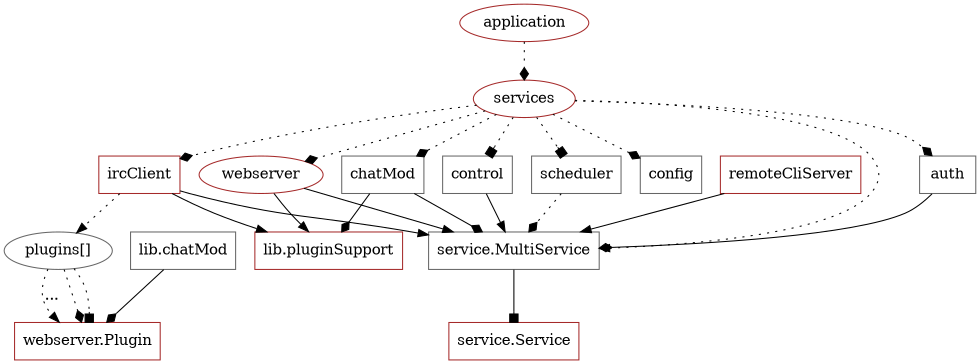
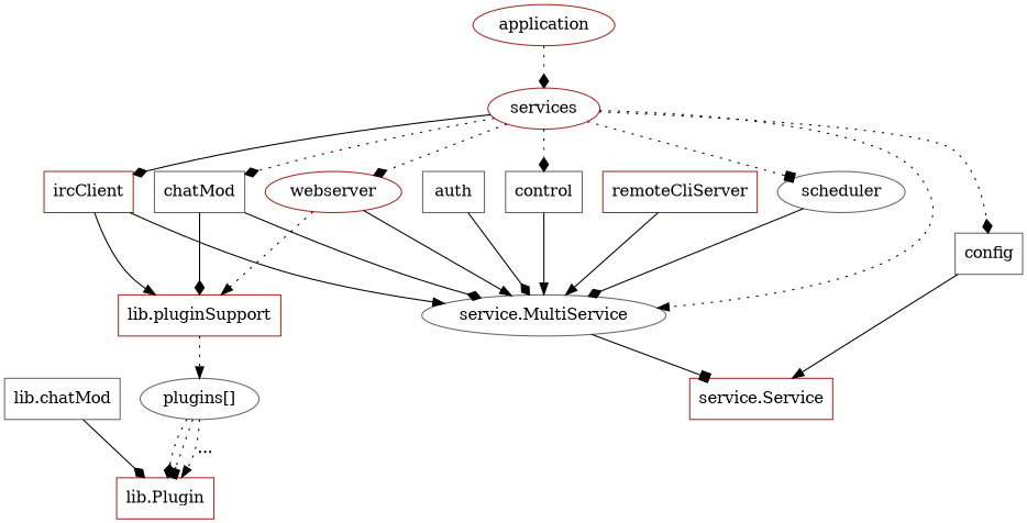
  digraph {
    node [color=brown shape=box]
    edge [arrowhead=diamond]
-   n1 [label="webserver.Plugin"]
+   n1 [label="lib.Plugin"]
    n2 [color=gray40 label="lib.chatMod"]
-   n3 [color=gray40 label="service.MultiService"]
+   n3 [color=gray40 label="service.MultiService" shape=ellipse]
    n4 [label="service.Service"]
    n5 [label="lib.pluginSupport"]
    n6 [color=gray40 label="plugins[]" shape=""]
    ircClient
    n8 [color=gray40 label=chatMod]
    auth [color=gray40]
    control [color=gray40]
    config [color=gray40]
    remoteCliServer
    webserver [shape=ellipse]
-   scheduler [color=gray40]
+   scheduler [color=gray40 shape=ellipse]
    application [shape=""]
    services [shape=""]
    n2 -> n1
    n3 -> n4 [arrowhead=box]
-   ircClient -> n6 [arrowhead=normal style=dotted]
+   n5 -> n6 [arrowhead=normal style=dotted]
    n6 -> n1 [arrowhead=box style=dotted]
    n6 -> n1 [arrowhead=normal label="..." style=dotted]
    n6 -> n1 [style=dotted]
    ircClient -> n3 [arrowhead=normal]
    ircClient -> n5 [arrowhead=normal]
    n8 -> n3
    n8 -> n5
    auth -> n3
    control -> n3 [arrowhead=normal]
+   config -> n4 [arrowhead=normal]
    remoteCliServer -> n3 [arrowhead=normal]
    webserver -> n3 [arrowhead=normal]
-   webserver -> n5 [arrowhead=normal]
-   scheduler -> n3 [style=dotted]
+   webserver -> n5 [arrowhead=normal style=dotted]
+   scheduler -> n3
    application -> services [style=dotted]
    services -> n3 [arrowhead=normal style=dotted]
-   services -> ircClient [style=dotted]
+   services -> ircClient [style=solid]
    services -> n8 [style=dotted]
-   services -> auth [style=dotted]
-   services -> control [arrowhead=box style=dotted]
+   services -> control [style=dotted]
    services -> config [style=dotted]
    services -> webserver [style=dotted]
    services -> scheduler [arrowhead=box style=dotted]
  }
